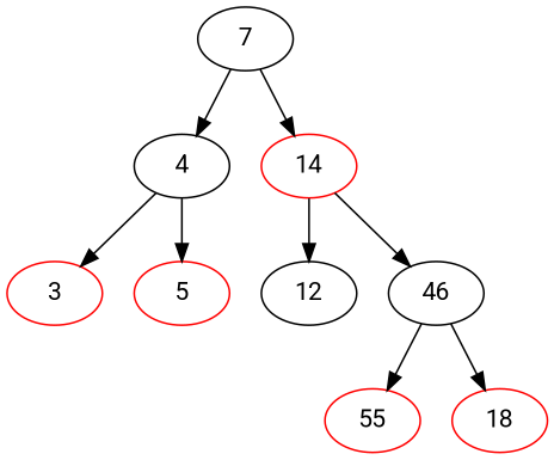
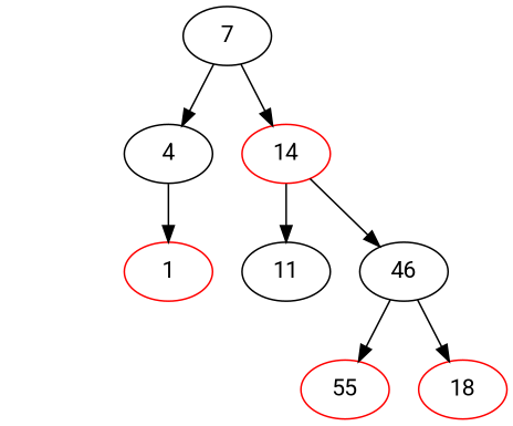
  digraph {
    fontname=Roboto
    node [color=red fontname=Roboto]
    edge [fontname=Roboto]
    n1 [color=black label=7]
    n2 [color=black label=4]
    n3 [label=14]
-   n4 [label=3]
-   n5 [label=5]
-   n6 [color=black label=12]
+   n5 [label=1]
+   n6 [color=black label=11]
    n7 [color=black label=46]
    n8 [label=55]
    n9 [label=18]
    n1 -> n2
    n1 -> n3
-   n2 -> n4
    n2 -> n5
    n3 -> n6
    n3 -> n7
    n7 -> n8
    n7 -> n9
  }
